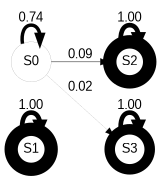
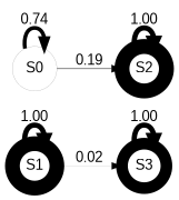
  digraph {
    fontname="Liberation Sans"
    rankdir=LR
    node [fontname="Liberation Sans" shape=circle]
    edge [fontname="Liberation Sans" penwidth=5.00]
    n1 [label=S0 penwidth=0.1]
    n2 [label=S2 penwidth=14.4314]
    n3 [label=S3 penwidth=11.2941]
    n4 [label=S1 penwidth=14.2745]
    n1 -> n1 [label=0.74 penwidth=3.73]
-   n1 -> n2 [label=0.09 penwidth=0.45]
-   n1 -> n3 [label=0.02 penwidth=0.08]
+   n1 -> n2 [label=0.19 penwidth=0.45]
+   n4 -> n3 [label=0.02 penwidth=0.08]
    n2 -> n2 [label=1.00]
    n3 -> n3 [label=1.00]
    n4 -> n4 [label=1.00]
  }
